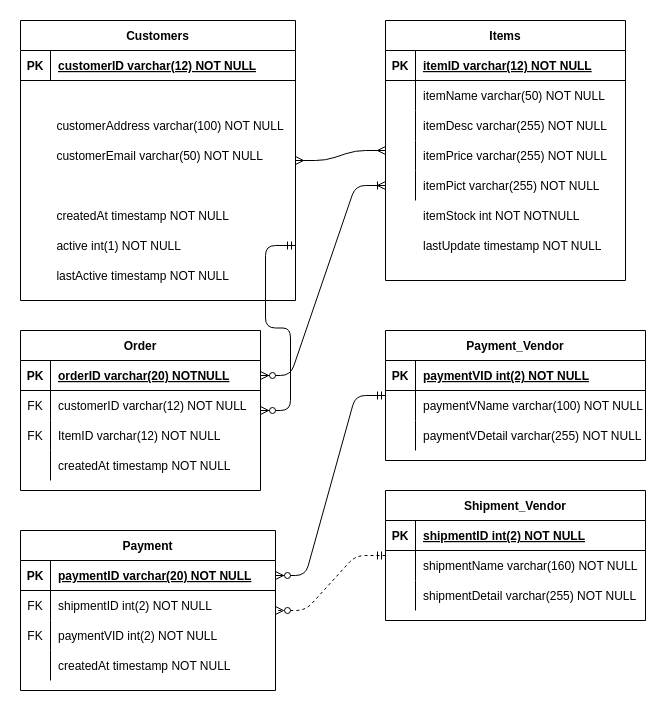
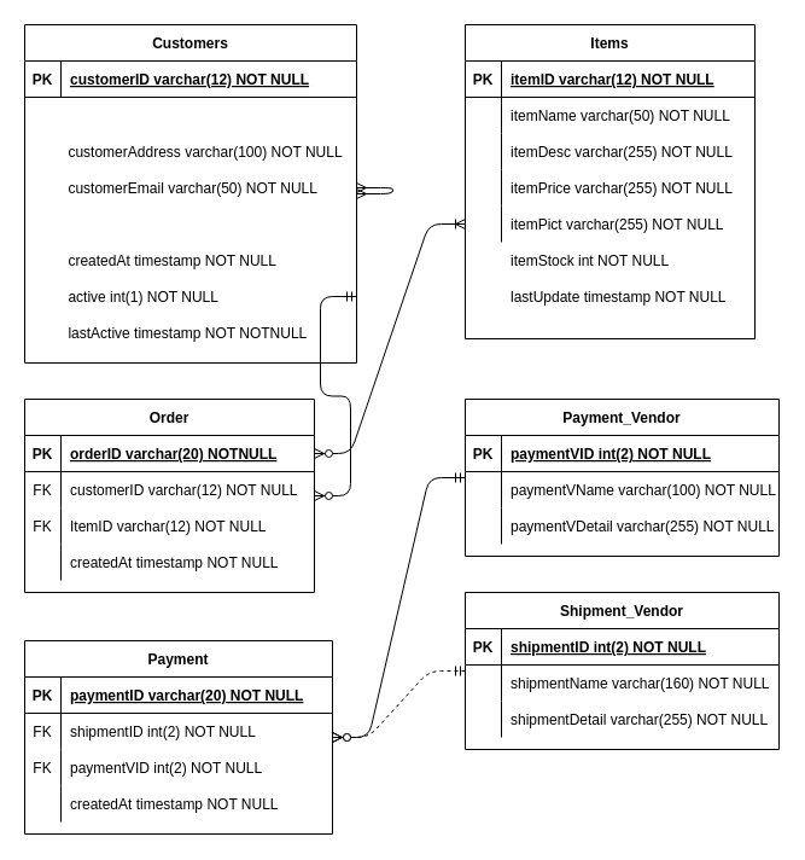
  <mxCell id="0" />
  <mxCell id="1" parent="0" />
  <mxCell id="2" value="" style="group" vertex="1" connectable="0" parent="1"><mxGeometry x="20" y="20" width="275" height="280" as="geometry" /></mxCell>
  <mxCell id="3" value="Customers" style="shape=table;startSize=30;container=1;collapsible=1;childLayout=tableLayout;fixedRows=1;rowLines=0;fontStyle=1;align=center;resizeLast=1;" parent="2" vertex="1"><mxGeometry width="275" height="280" as="geometry" /></mxCell>
  <mxCell id="4" value="" style="shape=partialRectangle;collapsible=0;dropTarget=0;pointerEvents=0;fillColor=none;points=[[0,0.5],[1,0.5]];portConstraint=eastwest;top=0;left=0;right=0;bottom=1;" parent="3" vertex="1"><mxGeometry y="30" width="275" height="30" as="geometry" /></mxCell>
  <mxCell id="5" value="PK" style="shape=partialRectangle;overflow=hidden;connectable=0;fillColor=none;top=0;left=0;bottom=0;right=0;fontStyle=1;" parent="4" vertex="1"><mxGeometry width="30" height="30" as="geometry" /></mxCell>
  <mxCell id="6" value="customerID varchar(12) NOT NULL" style="shape=partialRectangle;overflow=hidden;connectable=0;fillColor=none;top=0;left=0;bottom=0;right=0;align=left;spacingLeft=6;fontStyle=5;" parent="4" vertex="1"><mxGeometry x="30" width="245" height="30" as="geometry" /></mxCell>
  <mxCell id="7" value="" style="shape=partialRectangle;collapsible=0;dropTarget=0;pointerEvents=0;fillColor=none;points=[[0,0.5],[1,0.5]];portConstraint=eastwest;top=0;left=0;right=0;bottom=0;" parent="3" vertex="1"><mxGeometry y="60" width="275" height="30" as="geometry" /></mxCell>
  <mxCell id="8" value="" style="shape=partialRectangle;overflow=hidden;connectable=0;fillColor=none;top=0;left=0;bottom=0;right=0;" parent="7" vertex="1"><mxGeometry width="30" height="30" as="geometry" /></mxCell>
  <mxCell id="9" value="" style="shape=partialRectangle;collapsible=0;dropTarget=0;pointerEvents=0;fillColor=none;points=[[0,0.5],[1,0.5]];portConstraint=eastwest;top=0;left=0;right=0;bottom=0;" vertex="1" parent="2"><mxGeometry y="90" width="275" height="30" as="geometry" /></mxCell>
  <mxCell id="10" value="" style="shape=partialRectangle;overflow=hidden;connectable=0;fillColor=none;top=0;left=0;bottom=0;right=0;" vertex="1" parent="9"><mxGeometry width="28.448" height="30" as="geometry" /></mxCell>
  <mxCell id="11" value="customerAddress varchar(100) NOT NULL" style="shape=partialRectangle;overflow=hidden;connectable=0;fillColor=none;top=0;left=0;bottom=0;right=0;align=left;spacingLeft=6;" vertex="1" parent="9"><mxGeometry x="28.448" width="246.552" height="30" as="geometry" /></mxCell>
  <mxCell id="12" value="" style="shape=partialRectangle;collapsible=0;dropTarget=0;pointerEvents=0;fillColor=none;points=[[0,0.5],[1,0.5]];portConstraint=eastwest;top=0;left=0;right=0;bottom=0;" vertex="1" parent="2"><mxGeometry y="120" width="275" height="30" as="geometry" /></mxCell>
  <mxCell id="13" value="" style="shape=partialRectangle;overflow=hidden;connectable=0;fillColor=none;top=0;left=0;bottom=0;right=0;" vertex="1" parent="12"><mxGeometry width="28.448" height="30" as="geometry" /></mxCell>
  <mxCell id="14" value="customerEmail varchar(50) NOT NULL" style="shape=partialRectangle;overflow=hidden;connectable=0;fillColor=none;top=0;left=0;bottom=0;right=0;align=left;spacingLeft=6;" vertex="1" parent="12"><mxGeometry x="28.448" width="246.552" height="30" as="geometry" /></mxCell>
  <mxCell id="15" value="" style="shape=partialRectangle;collapsible=0;dropTarget=0;pointerEvents=0;fillColor=none;points=[[0,0.5],[1,0.5]];portConstraint=eastwest;top=0;left=0;right=0;bottom=0;" vertex="1" parent="2"><mxGeometry y="150" width="275" height="30" as="geometry" /></mxCell>
  <mxCell id="16" value="" style="shape=partialRectangle;overflow=hidden;connectable=0;fillColor=none;top=0;left=0;bottom=0;right=0;" vertex="1" parent="15"><mxGeometry width="28.448" height="30" as="geometry" /></mxCell>
  <mxCell id="17" value="" style="shape=partialRectangle;collapsible=0;dropTarget=0;pointerEvents=0;fillColor=none;points=[[0,0.5],[1,0.5]];portConstraint=eastwest;top=0;left=0;right=0;bottom=0;" vertex="1" parent="2"><mxGeometry y="180" width="275" height="30" as="geometry" /></mxCell>
  <mxCell id="18" value="" style="shape=partialRectangle;overflow=hidden;connectable=0;fillColor=none;top=0;left=0;bottom=0;right=0;" vertex="1" parent="17"><mxGeometry width="28.448" height="30" as="geometry" /></mxCell>
  <mxCell id="19" value="createdAt timestamp NOT NULL" style="shape=partialRectangle;overflow=hidden;connectable=0;fillColor=none;top=0;left=0;bottom=0;right=0;align=left;spacingLeft=6;" vertex="1" parent="17"><mxGeometry x="28.448" width="246.552" height="30" as="geometry" /></mxCell>
  <mxCell id="20" value="" style="shape=partialRectangle;collapsible=0;dropTarget=0;pointerEvents=0;fillColor=none;points=[[0,0.5],[1,0.5]];portConstraint=eastwest;top=0;left=0;right=0;bottom=0;" vertex="1" parent="2"><mxGeometry y="210" width="275" height="30" as="geometry" /></mxCell>
  <mxCell id="21" value="" style="shape=partialRectangle;overflow=hidden;connectable=0;fillColor=none;top=0;left=0;bottom=0;right=0;" vertex="1" parent="20"><mxGeometry width="28.448" height="30" as="geometry" /></mxCell>
  <mxCell id="22" value="active int(1) NOT NULL" style="shape=partialRectangle;overflow=hidden;connectable=0;fillColor=none;top=0;left=0;bottom=0;right=0;align=left;spacingLeft=6;" vertex="1" parent="20"><mxGeometry x="28.448" width="246.552" height="30" as="geometry" /></mxCell>
  <mxCell id="23" value="" style="shape=partialRectangle;collapsible=0;dropTarget=0;pointerEvents=0;fillColor=none;points=[[0,0.5],[1,0.5]];portConstraint=eastwest;top=0;left=0;right=0;bottom=0;" vertex="1" parent="2"><mxGeometry y="240" width="275" height="30" as="geometry" /></mxCell>
  <mxCell id="24" value="" style="shape=partialRectangle;overflow=hidden;connectable=0;fillColor=none;top=0;left=0;bottom=0;right=0;" vertex="1" parent="23"><mxGeometry width="28.448" height="30" as="geometry" /></mxCell>
- <mxCell id="25" value="lastActive timestamp NOT NULL" style="shape=partialRectangle;overflow=hidden;connectable=0;fillColor=none;top=0;left=0;bottom=0;right=0;align=left;spacingLeft=6;" vertex="1" parent="23"><mxGeometry x="28.448" width="246.552" height="30" as="geometry" /></mxCell>
+ <mxCell id="25" value="lastActive timestamp NOT NOTNULL" style="shape=partialRectangle;overflow=hidden;connectable=0;fillColor=none;top=0;left=0;bottom=0;right=0;align=left;spacingLeft=6;" vertex="1" parent="23"><mxGeometry x="28.448" width="246.552" height="30" as="geometry" /></mxCell>
  <mxCell id="26" value="" style="group" vertex="1" connectable="0" parent="1"><mxGeometry x="385" y="20" width="240" height="260" as="geometry" /></mxCell>
  <mxCell id="27" value="Items" style="shape=table;startSize=30;container=1;collapsible=1;childLayout=tableLayout;fixedRows=1;rowLines=0;fontStyle=1;align=center;resizeLast=1;" vertex="1" parent="26"><mxGeometry width="240" height="260" as="geometry" /></mxCell>
  <mxCell id="28" value="" style="shape=partialRectangle;collapsible=0;dropTarget=0;pointerEvents=0;fillColor=none;top=0;left=0;bottom=1;right=0;points=[[0,0.5],[1,0.5]];portConstraint=eastwest;" vertex="1" parent="27"><mxGeometry y="30" width="240" height="30" as="geometry" /></mxCell>
  <mxCell id="29" value="PK" style="shape=partialRectangle;connectable=0;fillColor=none;top=0;left=0;bottom=0;right=0;fontStyle=1;overflow=hidden;" vertex="1" parent="28"><mxGeometry width="30" height="30" as="geometry" /></mxCell>
  <mxCell id="30" value="itemID varchar(12) NOT NULL" style="shape=partialRectangle;connectable=0;fillColor=none;top=0;left=0;bottom=0;right=0;align=left;spacingLeft=6;fontStyle=5;overflow=hidden;" vertex="1" parent="28"><mxGeometry x="30" width="210" height="30" as="geometry" /></mxCell>
  <mxCell id="31" value="" style="shape=partialRectangle;collapsible=0;dropTarget=0;pointerEvents=0;fillColor=none;top=0;left=0;bottom=0;right=0;points=[[0,0.5],[1,0.5]];portConstraint=eastwest;" vertex="1" parent="27"><mxGeometry y="60" width="240" height="30" as="geometry" /></mxCell>
  <mxCell id="32" value="" style="shape=partialRectangle;connectable=0;fillColor=none;top=0;left=0;bottom=0;right=0;editable=1;overflow=hidden;" vertex="1" parent="31"><mxGeometry width="30" height="30" as="geometry" /></mxCell>
  <mxCell id="33" value="itemName varchar(50) NOT NULL" style="shape=partialRectangle;connectable=0;fillColor=none;top=0;left=0;bottom=0;right=0;align=left;spacingLeft=6;overflow=hidden;" vertex="1" parent="31"><mxGeometry x="30" width="210" height="30" as="geometry" /></mxCell>
  <mxCell id="34" value="" style="shape=partialRectangle;collapsible=0;dropTarget=0;pointerEvents=0;fillColor=none;top=0;left=0;bottom=0;right=0;points=[[0,0.5],[1,0.5]];portConstraint=eastwest;" vertex="1" parent="27"><mxGeometry y="90" width="240" height="30" as="geometry" /></mxCell>
  <mxCell id="35" value="" style="shape=partialRectangle;connectable=0;fillColor=none;top=0;left=0;bottom=0;right=0;editable=1;overflow=hidden;" vertex="1" parent="34"><mxGeometry width="30" height="30" as="geometry" /></mxCell>
  <mxCell id="36" value="itemDesc varchar(255) NOT NULL" style="shape=partialRectangle;connectable=0;fillColor=none;top=0;left=0;bottom=0;right=0;align=left;spacingLeft=6;overflow=hidden;" vertex="1" parent="34"><mxGeometry x="30" width="210" height="30" as="geometry" /></mxCell>
  <mxCell id="37" value="" style="shape=partialRectangle;collapsible=0;dropTarget=0;pointerEvents=0;fillColor=none;top=0;left=0;bottom=0;right=0;points=[[0,0.5],[1,0.5]];portConstraint=eastwest;" vertex="1" parent="27"><mxGeometry y="120" width="240" height="30" as="geometry" /></mxCell>
  <mxCell id="38" value="" style="shape=partialRectangle;connectable=0;fillColor=none;top=0;left=0;bottom=0;right=0;editable=1;overflow=hidden;" vertex="1" parent="37"><mxGeometry width="30" height="30" as="geometry" /></mxCell>
  <mxCell id="39" value="itemPrice varchar(255) NOT NULL" style="shape=partialRectangle;connectable=0;fillColor=none;top=0;left=0;bottom=0;right=0;align=left;spacingLeft=6;overflow=hidden;" vertex="1" parent="37"><mxGeometry x="30" width="210" height="30" as="geometry" /></mxCell>
  <mxCell id="40" value="" style="shape=partialRectangle;collapsible=0;dropTarget=0;pointerEvents=0;fillColor=none;top=0;left=0;bottom=0;right=0;points=[[0,0.5],[1,0.5]];portConstraint=eastwest;" vertex="1" parent="27"><mxGeometry y="150" width="240" height="30" as="geometry" /></mxCell>
  <mxCell id="41" value="" style="shape=partialRectangle;connectable=0;fillColor=none;top=0;left=0;bottom=0;right=0;editable=1;overflow=hidden;" vertex="1" parent="40"><mxGeometry width="30" height="30" as="geometry" /></mxCell>
  <mxCell id="42" value="itemPict varchar(255) NOT NULL" style="shape=partialRectangle;connectable=0;fillColor=none;top=0;left=0;bottom=0;right=0;align=left;spacingLeft=6;overflow=hidden;" vertex="1" parent="40"><mxGeometry x="30" width="210" height="30" as="geometry" /></mxCell>
  <mxCell id="43" value="" style="shape=partialRectangle;collapsible=0;dropTarget=0;pointerEvents=0;fillColor=none;points=[[0,0.5],[1,0.5]];portConstraint=eastwest;top=0;left=0;right=0;bottom=0;" vertex="1" parent="26"><mxGeometry y="180" width="230" height="30" as="geometry" /></mxCell>
  <mxCell id="44" value="" style="shape=partialRectangle;overflow=hidden;connectable=0;fillColor=none;top=0;left=0;bottom=0;right=0;" vertex="1" parent="43"><mxGeometry width="23.793" height="30" as="geometry" /></mxCell>
- <mxCell id="45" value="itemStock int NOT NOTNULL" style="shape=partialRectangle;overflow=hidden;connectable=0;fillColor=none;top=0;left=0;bottom=0;right=0;align=left;spacingLeft=6;" vertex="1" parent="43"><mxGeometry x="30" width="200" height="30" as="geometry" /></mxCell>
+ <mxCell id="45" value="itemStock int NOT NULL" style="shape=partialRectangle;overflow=hidden;connectable=0;fillColor=none;top=0;left=0;bottom=0;right=0;align=left;spacingLeft=6;" vertex="1" parent="43"><mxGeometry x="30" width="200" height="30" as="geometry" /></mxCell>
  <mxCell id="46" value="" style="shape=partialRectangle;collapsible=0;dropTarget=0;pointerEvents=0;fillColor=none;points=[[0,0.5],[1,0.5]];portConstraint=eastwest;top=0;left=0;right=0;bottom=0;" vertex="1" parent="26"><mxGeometry y="210" width="230" height="30" as="geometry" /></mxCell>
  <mxCell id="47" value="" style="shape=partialRectangle;overflow=hidden;connectable=0;fillColor=none;top=0;left=0;bottom=0;right=0;" vertex="1" parent="46"><mxGeometry width="23.793" height="30" as="geometry" /></mxCell>
  <mxCell id="48" value="lastUpdate timestamp NOT NULL" style="shape=partialRectangle;overflow=hidden;connectable=0;fillColor=none;top=0;left=0;bottom=0;right=0;align=left;spacingLeft=6;" vertex="1" parent="46"><mxGeometry x="30" width="200" height="30" as="geometry" /></mxCell>
  <mxCell id="49" value="Order" style="shape=table;startSize=30;container=1;collapsible=1;childLayout=tableLayout;fixedRows=1;rowLines=0;fontStyle=1;align=center;resizeLast=1;" vertex="1" parent="1"><mxGeometry x="20" y="330" width="240" height="160" as="geometry" /></mxCell>
  <mxCell id="50" value="" style="shape=partialRectangle;collapsible=0;dropTarget=0;pointerEvents=0;fillColor=none;top=0;left=0;bottom=1;right=0;points=[[0,0.5],[1,0.5]];portConstraint=eastwest;" vertex="1" parent="49"><mxGeometry y="30" width="240" height="30" as="geometry" /></mxCell>
  <mxCell id="51" value="PK" style="shape=partialRectangle;connectable=0;fillColor=none;top=0;left=0;bottom=0;right=0;fontStyle=1;overflow=hidden;" vertex="1" parent="50"><mxGeometry width="30" height="30" as="geometry" /></mxCell>
  <mxCell id="52" value="orderID varchar(20) NOTNULL" style="shape=partialRectangle;connectable=0;fillColor=none;top=0;left=0;bottom=0;right=0;align=left;spacingLeft=6;fontStyle=5;overflow=hidden;" vertex="1" parent="50"><mxGeometry x="30" width="210" height="30" as="geometry" /></mxCell>
  <mxCell id="53" value="" style="shape=partialRectangle;collapsible=0;dropTarget=0;pointerEvents=0;fillColor=none;top=0;left=0;bottom=0;right=0;points=[[0,0.5],[1,0.5]];portConstraint=eastwest;" vertex="1" parent="49"><mxGeometry y="60" width="240" height="30" as="geometry" /></mxCell>
  <mxCell id="54" value="FK" style="shape=partialRectangle;connectable=0;fillColor=none;top=0;left=0;bottom=0;right=0;editable=1;overflow=hidden;" vertex="1" parent="53"><mxGeometry width="30" height="30" as="geometry" /></mxCell>
  <mxCell id="55" value="customerID varchar(12) NOT NULL" style="shape=partialRectangle;connectable=0;fillColor=none;top=0;left=0;bottom=0;right=0;align=left;spacingLeft=6;overflow=hidden;" vertex="1" parent="53"><mxGeometry x="30" width="210" height="30" as="geometry" /></mxCell>
  <mxCell id="56" value="" style="shape=partialRectangle;collapsible=0;dropTarget=0;pointerEvents=0;fillColor=none;top=0;left=0;bottom=0;right=0;points=[[0,0.5],[1,0.5]];portConstraint=eastwest;" vertex="1" parent="49"><mxGeometry y="90" width="240" height="30" as="geometry" /></mxCell>
  <mxCell id="57" value="FK" style="shape=partialRectangle;connectable=0;fillColor=none;top=0;left=0;bottom=0;right=0;editable=1;overflow=hidden;" vertex="1" parent="56"><mxGeometry width="30" height="30" as="geometry" /></mxCell>
  <mxCell id="58" value="ItemID varchar(12) NOT NULL" style="shape=partialRectangle;connectable=0;fillColor=none;top=0;left=0;bottom=0;right=0;align=left;spacingLeft=6;overflow=hidden;" vertex="1" parent="56"><mxGeometry x="30" width="210" height="30" as="geometry" /></mxCell>
  <mxCell id="59" value="" style="shape=partialRectangle;collapsible=0;dropTarget=0;pointerEvents=0;fillColor=none;top=0;left=0;bottom=0;right=0;points=[[0,0.5],[1,0.5]];portConstraint=eastwest;" vertex="1" parent="49"><mxGeometry y="120" width="240" height="30" as="geometry" /></mxCell>
  <mxCell id="60" value="" style="shape=partialRectangle;connectable=0;fillColor=none;top=0;left=0;bottom=0;right=0;editable=1;overflow=hidden;" vertex="1" parent="59"><mxGeometry width="30" height="30" as="geometry" /></mxCell>
  <mxCell id="61" value="createdAt timestamp NOT NULL" style="shape=partialRectangle;connectable=0;fillColor=none;top=0;left=0;bottom=0;right=0;align=left;spacingLeft=6;overflow=hidden;" vertex="1" parent="59"><mxGeometry x="30" width="210" height="30" as="geometry" /></mxCell>
  <mxCell id="62" value="" style="edgeStyle=entityRelationEdgeStyle;fontSize=12;html=1;endArrow=ERzeroToMany;startArrow=ERmandOne;exitX=1;exitY=0.5;exitDx=0;exitDy=0;" edge="1" parent="1" source="20" target="49"><mxGeometry width="100" height="100" relative="1" as="geometry"><mxPoint x="225" y="300" as="sourcePoint" /><mxPoint x="325" y="200" as="targetPoint" /></mxGeometry></mxCell>
- <mxCell id="63" value="" style="edgeStyle=entityRelationEdgeStyle;fontSize=12;html=1;endArrow=ERmany;startArrow=ERmany;" edge="1" parent="1" source="3" target="27"><mxGeometry width="100" height="100" relative="1" as="geometry"><mxPoint x="225" y="300" as="sourcePoint" /><mxPoint x="325" y="200" as="targetPoint" /></mxGeometry></mxCell>
+ <mxCell id="63" value="" style="edgeStyle=entityRelationEdgeStyle;fontSize=12;html=1;endArrow=ERmany;startArrow=ERmany;" edge="1" parent="1" source="3" target="14"><mxGeometry width="100" height="100" relative="1" as="geometry"><mxPoint x="225" y="300" as="sourcePoint" /><mxPoint x="325" y="200" as="targetPoint" /></mxGeometry></mxCell>
  <mxCell id="64" value="" style="edgeStyle=entityRelationEdgeStyle;fontSize=12;html=1;endArrow=ERoneToMany;startArrow=ERzeroToMany;exitX=1;exitY=0.5;exitDx=0;exitDy=0;" edge="1" parent="1" source="50"><mxGeometry width="100" height="100" relative="1" as="geometry"><mxPoint x="335" y="440" as="sourcePoint" /><mxPoint x="385" y="185" as="targetPoint" /></mxGeometry></mxCell>
  <mxCell id="65" value="Payment_Vendor" style="shape=table;startSize=30;container=1;collapsible=1;childLayout=tableLayout;fixedRows=1;rowLines=0;fontStyle=1;align=center;resizeLast=1;" vertex="1" parent="1"><mxGeometry x="385" y="330" width="260" height="130" as="geometry" /></mxCell>
  <mxCell id="66" value="" style="shape=partialRectangle;collapsible=0;dropTarget=0;pointerEvents=0;fillColor=none;top=0;left=0;bottom=1;right=0;points=[[0,0.5],[1,0.5]];portConstraint=eastwest;" vertex="1" parent="65"><mxGeometry y="30" width="260" height="30" as="geometry" /></mxCell>
  <mxCell id="67" value="PK" style="shape=partialRectangle;connectable=0;fillColor=none;top=0;left=0;bottom=0;right=0;fontStyle=1;overflow=hidden;" vertex="1" parent="66"><mxGeometry width="30" height="30" as="geometry" /></mxCell>
  <mxCell id="68" value="paymentVID int(2) NOT NULL" style="shape=partialRectangle;connectable=0;fillColor=none;top=0;left=0;bottom=0;right=0;align=left;spacingLeft=6;fontStyle=5;overflow=hidden;" vertex="1" parent="66"><mxGeometry x="30" width="230" height="30" as="geometry" /></mxCell>
  <mxCell id="69" value="" style="shape=partialRectangle;collapsible=0;dropTarget=0;pointerEvents=0;fillColor=none;top=0;left=0;bottom=0;right=0;points=[[0,0.5],[1,0.5]];portConstraint=eastwest;" vertex="1" parent="65"><mxGeometry y="60" width="260" height="30" as="geometry" /></mxCell>
  <mxCell id="70" value="" style="shape=partialRectangle;connectable=0;fillColor=none;top=0;left=0;bottom=0;right=0;editable=1;overflow=hidden;" vertex="1" parent="69"><mxGeometry width="30" height="30" as="geometry" /></mxCell>
  <mxCell id="71" value="paymentVName varchar(100) NOT NULL" style="shape=partialRectangle;connectable=0;fillColor=none;top=0;left=0;bottom=0;right=0;align=left;spacingLeft=6;overflow=hidden;" vertex="1" parent="69"><mxGeometry x="30" width="230" height="30" as="geometry" /></mxCell>
  <mxCell id="72" value="" style="shape=partialRectangle;collapsible=0;dropTarget=0;pointerEvents=0;fillColor=none;top=0;left=0;bottom=0;right=0;points=[[0,0.5],[1,0.5]];portConstraint=eastwest;" vertex="1" parent="65"><mxGeometry y="90" width="260" height="30" as="geometry" /></mxCell>
  <mxCell id="73" value="" style="shape=partialRectangle;connectable=0;fillColor=none;top=0;left=0;bottom=0;right=0;editable=1;overflow=hidden;" vertex="1" parent="72"><mxGeometry width="30" height="30" as="geometry" /></mxCell>
  <mxCell id="74" value="paymentVDetail varchar(255) NOT NULL" style="shape=partialRectangle;connectable=0;fillColor=none;top=0;left=0;bottom=0;right=0;align=left;spacingLeft=6;overflow=hidden;" vertex="1" parent="72"><mxGeometry x="30" width="230" height="30" as="geometry" /></mxCell>
  <mxCell id="75" value="Shipment_Vendor" style="shape=table;startSize=30;container=1;collapsible=1;childLayout=tableLayout;fixedRows=1;rowLines=0;fontStyle=1;align=center;resizeLast=1;" vertex="1" parent="1"><mxGeometry x="385" y="490" width="260" height="130" as="geometry" /></mxCell>
  <mxCell id="76" value="" style="shape=partialRectangle;collapsible=0;dropTarget=0;pointerEvents=0;fillColor=none;top=0;left=0;bottom=1;right=0;points=[[0,0.5],[1,0.5]];portConstraint=eastwest;" vertex="1" parent="75"><mxGeometry y="30" width="260" height="30" as="geometry" /></mxCell>
  <mxCell id="77" value="PK" style="shape=partialRectangle;connectable=0;fillColor=none;top=0;left=0;bottom=0;right=0;fontStyle=1;overflow=hidden;" vertex="1" parent="76"><mxGeometry width="30" height="30" as="geometry" /></mxCell>
  <mxCell id="78" value="shipmentID int(2) NOT NULL" style="shape=partialRectangle;connectable=0;fillColor=none;top=0;left=0;bottom=0;right=0;align=left;spacingLeft=6;fontStyle=5;overflow=hidden;" vertex="1" parent="76"><mxGeometry x="30" width="230" height="30" as="geometry" /></mxCell>
  <mxCell id="79" value="" style="shape=partialRectangle;collapsible=0;dropTarget=0;pointerEvents=0;fillColor=none;top=0;left=0;bottom=0;right=0;points=[[0,0.5],[1,0.5]];portConstraint=eastwest;" vertex="1" parent="75"><mxGeometry y="60" width="260" height="30" as="geometry" /></mxCell>
  <mxCell id="80" value="" style="shape=partialRectangle;connectable=0;fillColor=none;top=0;left=0;bottom=0;right=0;editable=1;overflow=hidden;" vertex="1" parent="79"><mxGeometry width="30" height="30" as="geometry" /></mxCell>
  <mxCell id="81" value="shipmentName varchar(160) NOT NULL" style="shape=partialRectangle;connectable=0;fillColor=none;top=0;left=0;bottom=0;right=0;align=left;spacingLeft=6;overflow=hidden;" vertex="1" parent="79"><mxGeometry x="30" width="230" height="30" as="geometry" /></mxCell>
  <mxCell id="82" value="" style="shape=partialRectangle;collapsible=0;dropTarget=0;pointerEvents=0;fillColor=none;top=0;left=0;bottom=0;right=0;points=[[0,0.5],[1,0.5]];portConstraint=eastwest;" vertex="1" parent="75"><mxGeometry y="90" width="260" height="30" as="geometry" /></mxCell>
  <mxCell id="83" value="" style="shape=partialRectangle;connectable=0;fillColor=none;top=0;left=0;bottom=0;right=0;editable=1;overflow=hidden;" vertex="1" parent="82"><mxGeometry width="30" height="30" as="geometry" /></mxCell>
  <mxCell id="84" value="shipmentDetail varchar(255) NOT NULL" style="shape=partialRectangle;connectable=0;fillColor=none;top=0;left=0;bottom=0;right=0;align=left;spacingLeft=6;overflow=hidden;" vertex="1" parent="82"><mxGeometry x="30" width="230" height="30" as="geometry" /></mxCell>
  <mxCell id="85" value="Payment" style="shape=table;startSize=30;container=1;collapsible=1;childLayout=tableLayout;fixedRows=1;rowLines=0;fontStyle=1;align=center;resizeLast=1;" vertex="1" parent="1"><mxGeometry x="20" y="530" width="255" height="160" as="geometry" /></mxCell>
  <mxCell id="86" value="" style="shape=partialRectangle;collapsible=0;dropTarget=0;pointerEvents=0;fillColor=none;top=0;left=0;bottom=1;right=0;points=[[0,0.5],[1,0.5]];portConstraint=eastwest;" vertex="1" parent="85"><mxGeometry y="30" width="255" height="30" as="geometry" /></mxCell>
  <mxCell id="87" value="PK" style="shape=partialRectangle;connectable=0;fillColor=none;top=0;left=0;bottom=0;right=0;fontStyle=1;overflow=hidden;" vertex="1" parent="86"><mxGeometry width="30" height="30" as="geometry" /></mxCell>
  <mxCell id="88" value="paymentID varchar(20) NOT NULL" style="shape=partialRectangle;connectable=0;fillColor=none;top=0;left=0;bottom=0;right=0;align=left;spacingLeft=6;fontStyle=5;overflow=hidden;" vertex="1" parent="86"><mxGeometry x="30" width="225" height="30" as="geometry" /></mxCell>
  <mxCell id="89" value="" style="shape=partialRectangle;collapsible=0;dropTarget=0;pointerEvents=0;fillColor=none;top=0;left=0;bottom=0;right=0;points=[[0,0.5],[1,0.5]];portConstraint=eastwest;" vertex="1" parent="85"><mxGeometry y="60" width="255" height="30" as="geometry" /></mxCell>
  <mxCell id="90" value="FK" style="shape=partialRectangle;connectable=0;fillColor=none;top=0;left=0;bottom=0;right=0;editable=1;overflow=hidden;" vertex="1" parent="89"><mxGeometry width="30" height="30" as="geometry" /></mxCell>
  <mxCell id="91" value="shipmentID int(2) NOT NULL" style="shape=partialRectangle;connectable=0;fillColor=none;top=0;left=0;bottom=0;right=0;align=left;spacingLeft=6;overflow=hidden;" vertex="1" parent="89"><mxGeometry x="30" width="225" height="30" as="geometry" /></mxCell>
  <mxCell id="92" value="" style="shape=partialRectangle;collapsible=0;dropTarget=0;pointerEvents=0;fillColor=none;top=0;left=0;bottom=0;right=0;points=[[0,0.5],[1,0.5]];portConstraint=eastwest;" vertex="1" parent="85"><mxGeometry y="90" width="255" height="30" as="geometry" /></mxCell>
  <mxCell id="93" value="FK" style="shape=partialRectangle;connectable=0;fillColor=none;top=0;left=0;bottom=0;right=0;editable=1;overflow=hidden;" vertex="1" parent="92"><mxGeometry width="30" height="30" as="geometry" /></mxCell>
  <mxCell id="94" value="paymentVID int(2) NOT NULL" style="shape=partialRectangle;connectable=0;fillColor=none;top=0;left=0;bottom=0;right=0;align=left;spacingLeft=6;overflow=hidden;" vertex="1" parent="92"><mxGeometry x="30" width="225" height="30" as="geometry" /></mxCell>
  <mxCell id="95" value="" style="shape=partialRectangle;collapsible=0;dropTarget=0;pointerEvents=0;fillColor=none;top=0;left=0;bottom=0;right=0;points=[[0,0.5],[1,0.5]];portConstraint=eastwest;" vertex="1" parent="85"><mxGeometry y="120" width="255" height="30" as="geometry" /></mxCell>
  <mxCell id="96" value="" style="shape=partialRectangle;connectable=0;fillColor=none;top=0;left=0;bottom=0;right=0;editable=1;overflow=hidden;" vertex="1" parent="95"><mxGeometry width="30" height="30" as="geometry" /></mxCell>
  <mxCell id="97" value="createdAt timestamp NOT NULL" style="shape=partialRectangle;connectable=0;fillColor=none;top=0;left=0;bottom=0;right=0;align=left;spacingLeft=6;overflow=hidden;" vertex="1" parent="95"><mxGeometry x="30" width="225" height="30" as="geometry" /></mxCell>
- <mxCell id="98" value="" style="edgeStyle=entityRelationEdgeStyle;fontSize=12;html=1;endArrow=ERzeroToMany;startArrow=ERmandOne;" edge="1" parent="1" source="65" target="88"><mxGeometry width="100" height="100" relative="1" as="geometry"><mxPoint x="225" y="550" as="sourcePoint" /><mxPoint x="325" y="450" as="targetPoint" /></mxGeometry></mxCell>
+ <mxCell id="98" value="" style="edgeStyle=entityRelationEdgeStyle;fontSize=12;html=1;endArrow=ERzeroToMany;startArrow=ERmandOne;" edge="1" parent="1" source="65" target="85"><mxGeometry width="100" height="100" relative="1" as="geometry"><mxPoint x="225" y="550" as="sourcePoint" /><mxPoint x="325" y="450" as="targetPoint" /></mxGeometry></mxCell>
  <mxCell id="99" value="" style="edgeStyle=entityRelationEdgeStyle;fontSize=12;html=1;endArrow=ERzeroToMany;startArrow=ERmandOne;dashed=1;" edge="1" parent="1" source="75" target="85"><mxGeometry width="100" height="100" relative="1" as="geometry"><mxPoint x="395" y="405" as="sourcePoint" /><mxPoint x="285" y="620" as="targetPoint" /></mxGeometry></mxCell>
